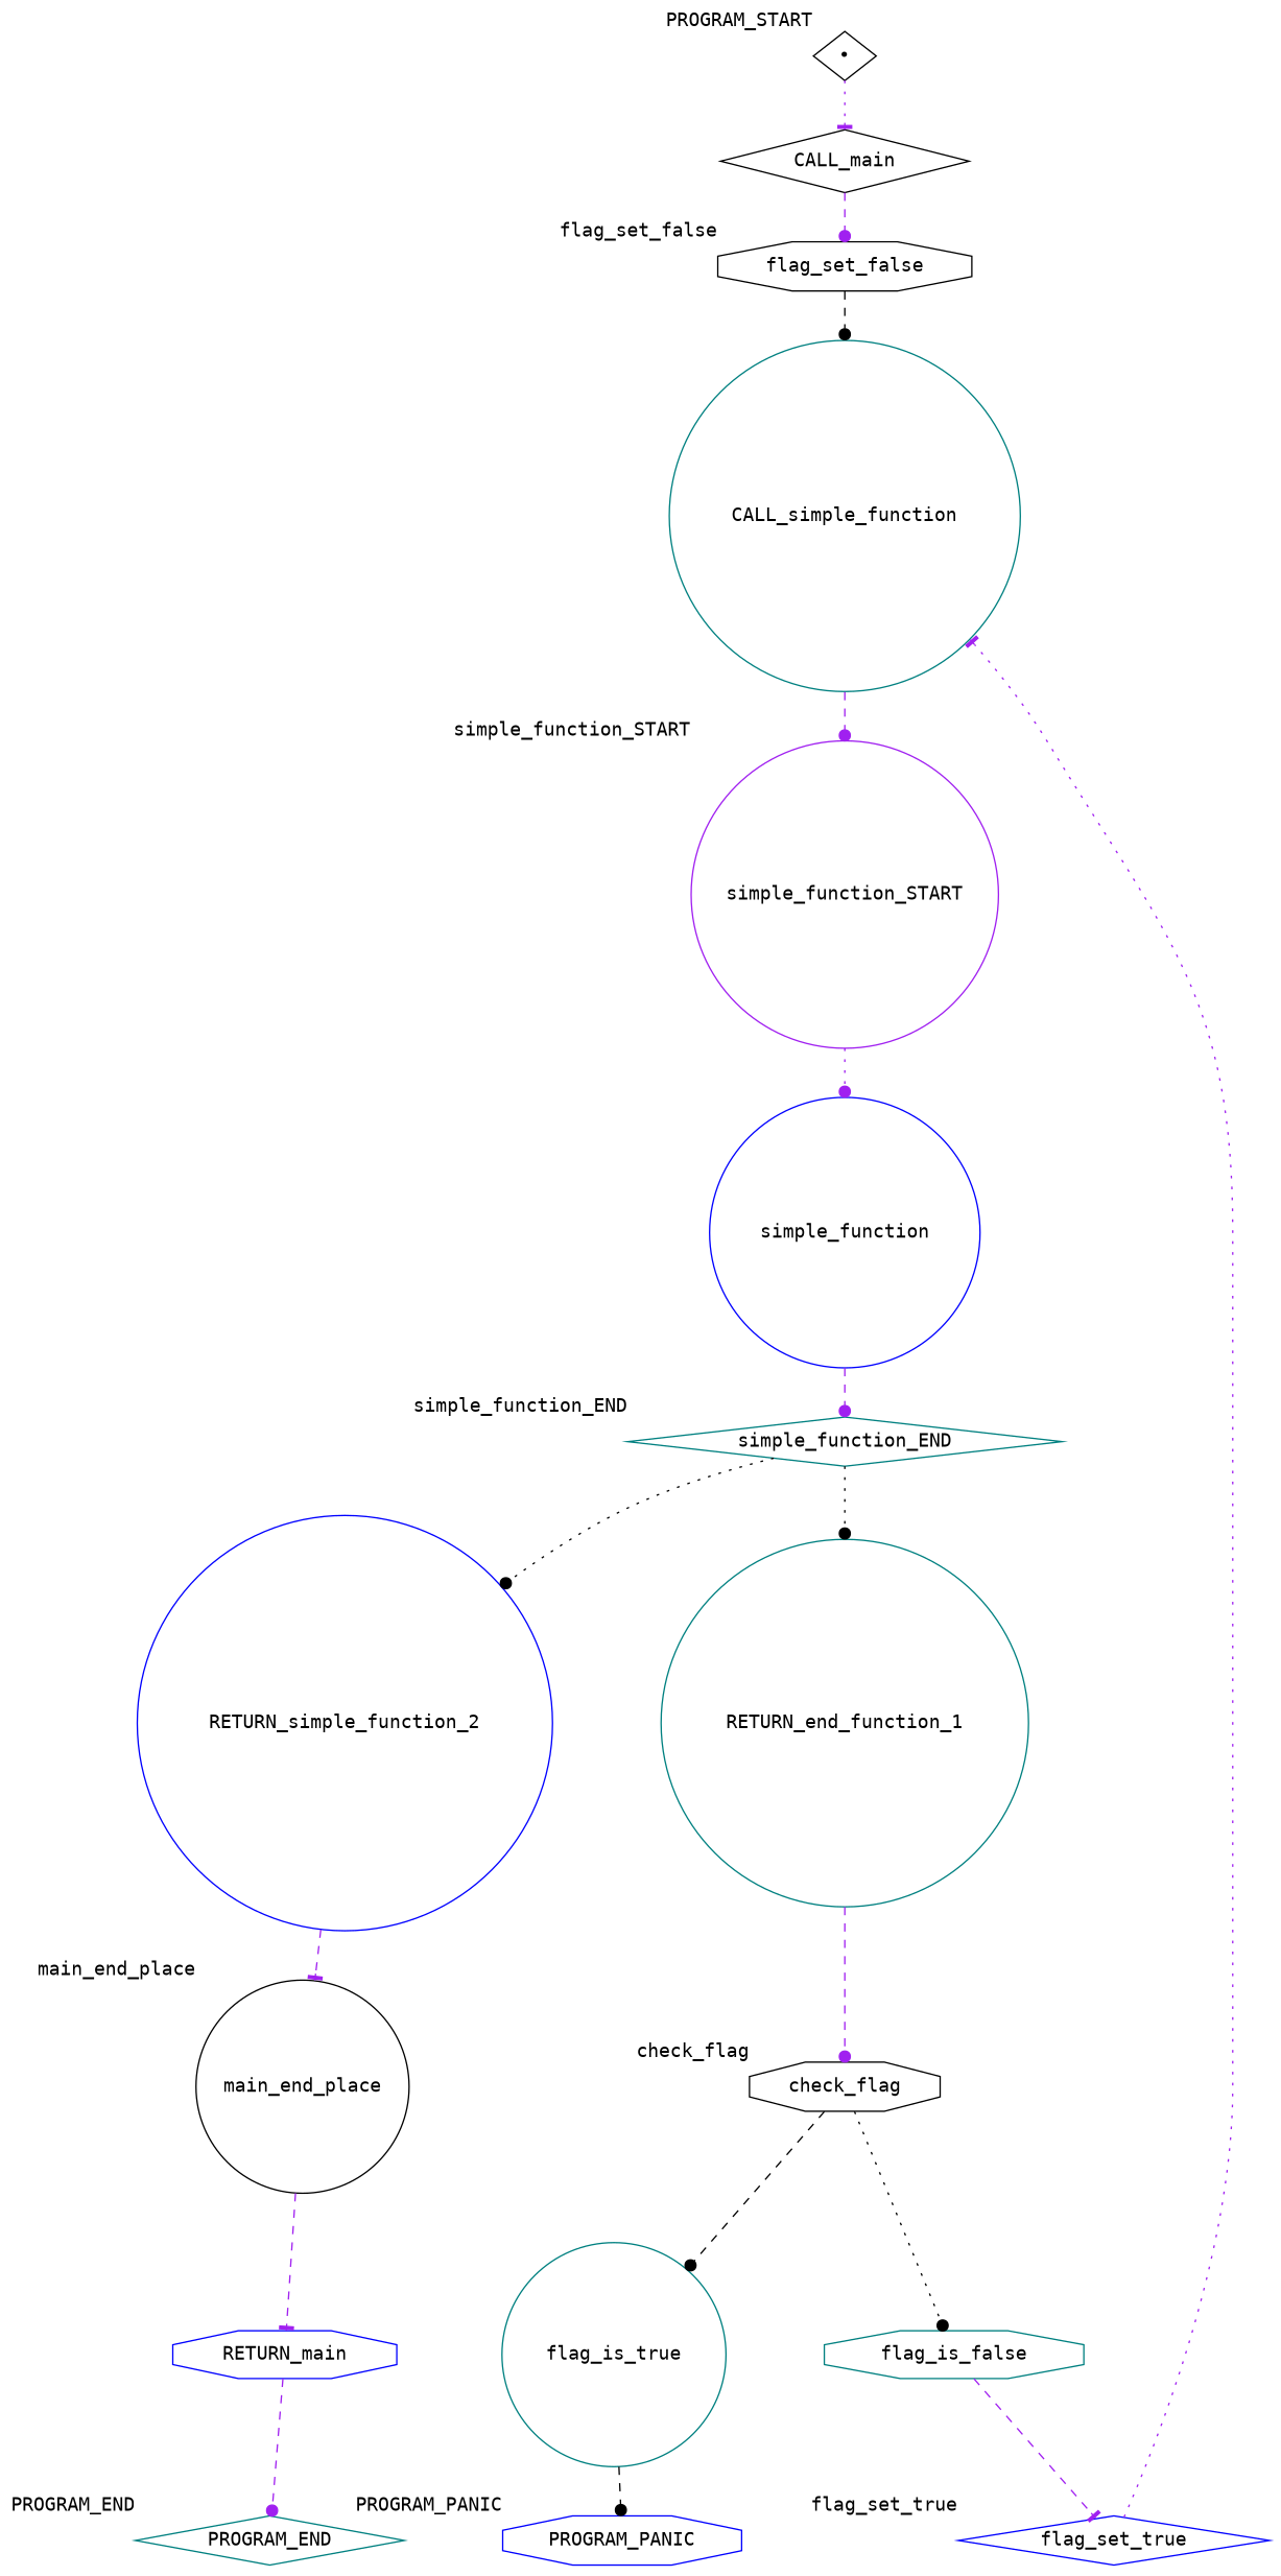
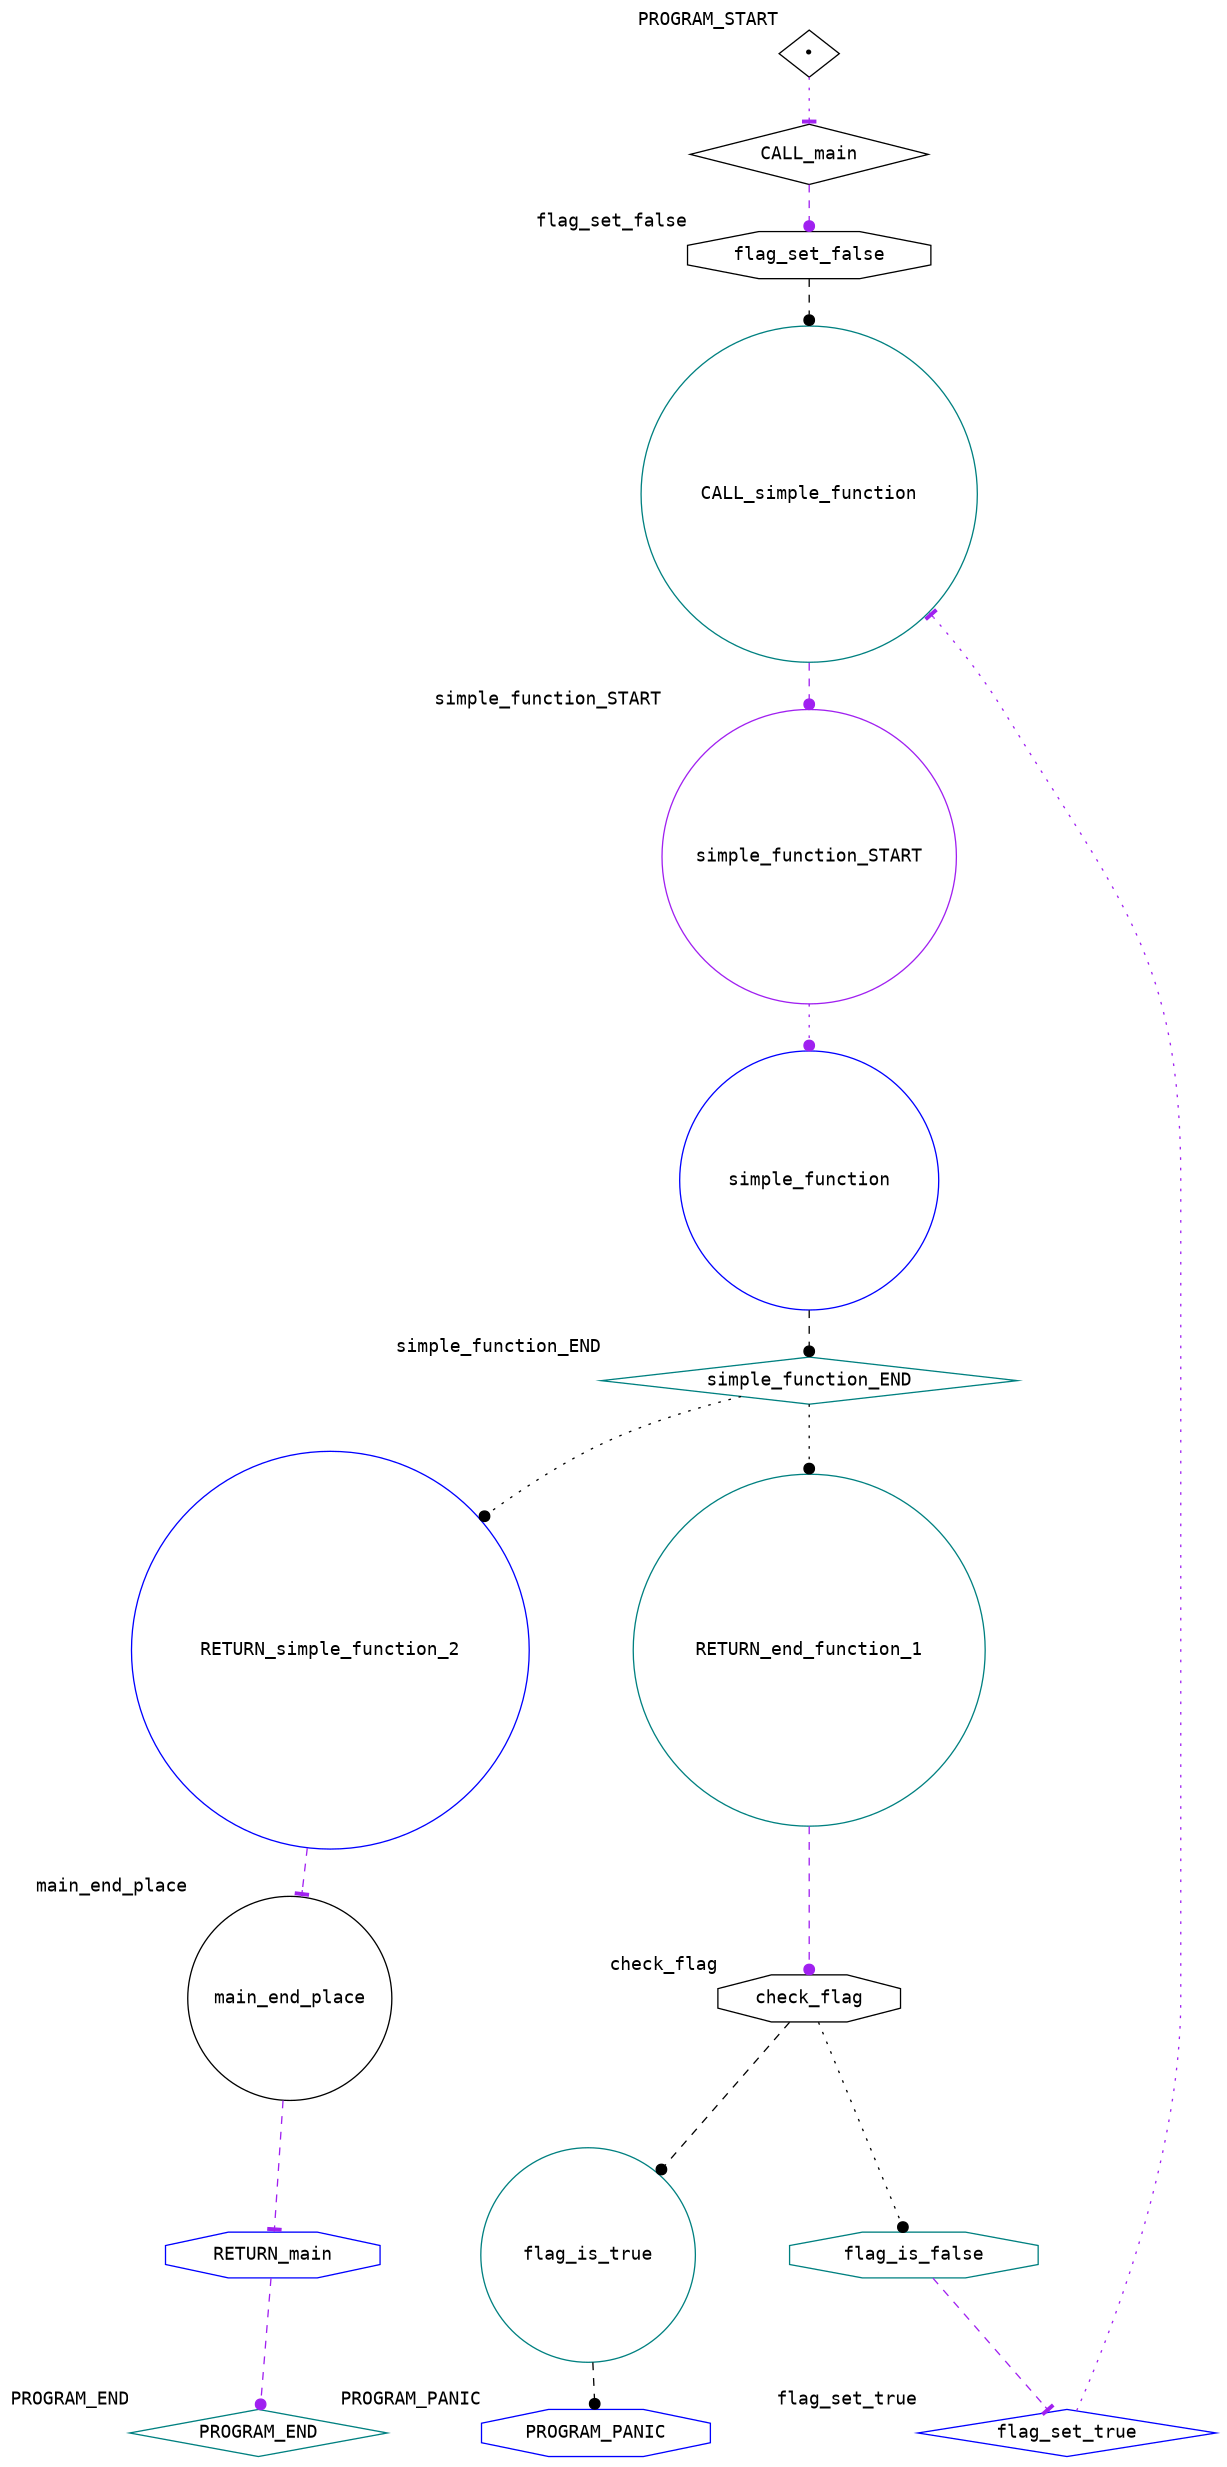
  digraph {
    fontname="DejaVu Sans Mono"
    nodesep=1.0
    node [color=teal fontname="DejaVu Sans Mono" shape=circle]
    edge [arrowhead=dot color=purple fontname="DejaVu Sans Mono" style=dashed]
    n1 [color=black label="•" shape=diamond width=0.6 xlabel=PROGRAM_START]
    PROGRAM_PANIC [color=blue shape=octagon width=0.6 xlabel=PROGRAM_PANIC]
    PROGRAM_END [shape=diamond width=0.6 xlabel=PROGRAM_END]
    n4 [color=black height=0.1 label=CALL_main shape=diamond]
    flag_set_false [color=black shape=octagon width=0.6 xlabel=flag_set_false]
    n6 [height=0.1 label=CALL_simple_function]
    simple_function_START [color=purple width=0.6 xlabel=simple_function_START]
    check_flag [color=black shape=octagon width=0.6 xlabel=check_flag]
    n9 [height=0.1 label=flag_is_false shape=octagon]
    n10 [height=0.1 label=flag_is_true]
    flag_set_true [color=blue shape=diamond width=0.6 xlabel=flag_set_true]
    main_end_place [color=black width=0.6 xlabel=main_end_place]
    n13 [color=blue height=0.1 label=RETURN_main shape=octagon]
    n14 [color=blue height=0.1 label=simple_function]
    simple_function_END [shape=diamond width=0.6 xlabel=simple_function_END]
    n16 [height=0.1 label=RETURN_end_function_1]
    n17 [color=blue height=0.1 label=RETURN_simple_function_2]
    subgraph sub_1 {
      rank=min
      n1
    }
    subgraph sub_2 {
      rank=max
      PROGRAM_PANIC
      PROGRAM_END
    }
    n1 -> n4 [arrowhead=tee style=dotted]
    n4 -> flag_set_false
    flag_set_false -> n6 [color=black weight=10]
    n6 -> simple_function_START [weight=10]
    simple_function_START -> n14 [style=dotted weight=10]
    check_flag -> n9 [color=black style=dotted]
    check_flag -> n10 [color=black]
    n9 -> flag_set_true [arrowhead=tee]
    n10 -> PROGRAM_PANIC [color=black]
    flag_set_true -> n6 [arrowhead=tee style=dotted]
    main_end_place -> n13 [arrowhead=tee]
    n13 -> PROGRAM_END
-   n14 -> simple_function_END [weight=10]
+   n14 -> simple_function_END [color=black weight=10]
    simple_function_END -> n16 [color=black style=dotted weight=10]
    simple_function_END -> n17 [color=black style=dotted]
    n16 -> check_flag [weight=10]
    n17 -> main_end_place [arrowhead=tee]
  }
